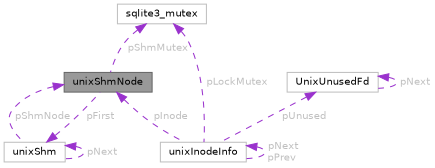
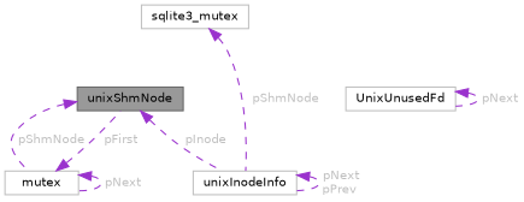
  digraph {
    node [color=grey75 fillcolor=white fontname=Helvetica fontsize=10 shape=box style=filled]
    edge [color=darkorchid3 dir=back fontcolor=grey fontname=Helvetica fontsize=10 labelfontname=Helvetica labelfontsize=10 style=dashed]
    n1 [color=gray40 fillcolor=grey60 fontcolor=black height=0.2 label=unixShmNode width=0.4]
    n2 [height=0.2 label=unixInodeInfo width=0.4]
-   n3 [height=0.2 label=unixShm width=0.4]
+   n3 [height=0.2 label=mutex width=0.4]
    n4 [height=0.2 label=sqlite3_mutex width=0.4]
    n5 [height=0.2 label=UnixUnusedFd width=0.4]
    n1 -> n2 [label=" pInode"]
    n1 -> n3 [label=" pShmNode"]
    n2 -> n2 [label=" pNext\npPrev"]
    n3 -> n1 [label=" pFirst"]
    n3 -> n3 [label=" pNext"]
-   n4 -> n1 [label=" pShmMutex"]
-   n4 -> n2 [label=" pLockMutex"]
-   n5 -> n2 [label=" pUnused"]
+   n4 -> n2 [label=" pShmNode"]
    n5 -> n5 [label=" pNext"]
  }
